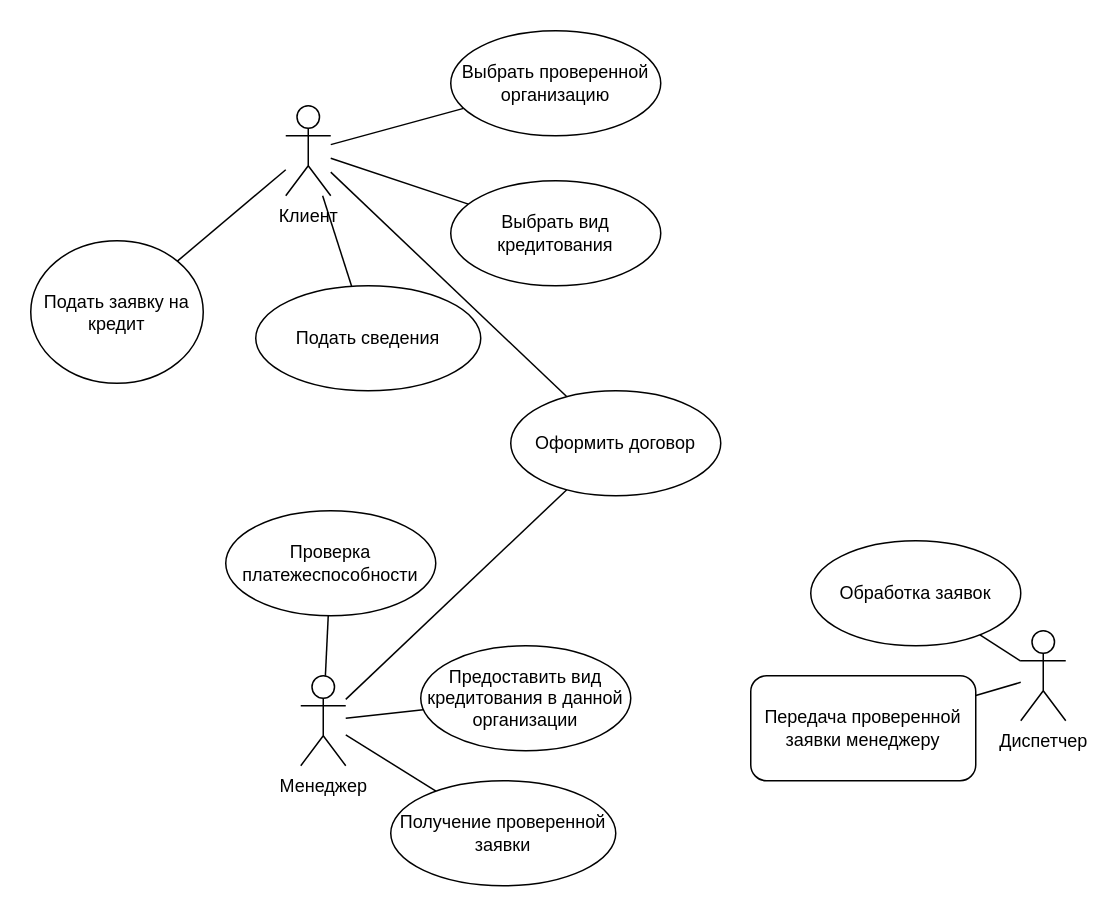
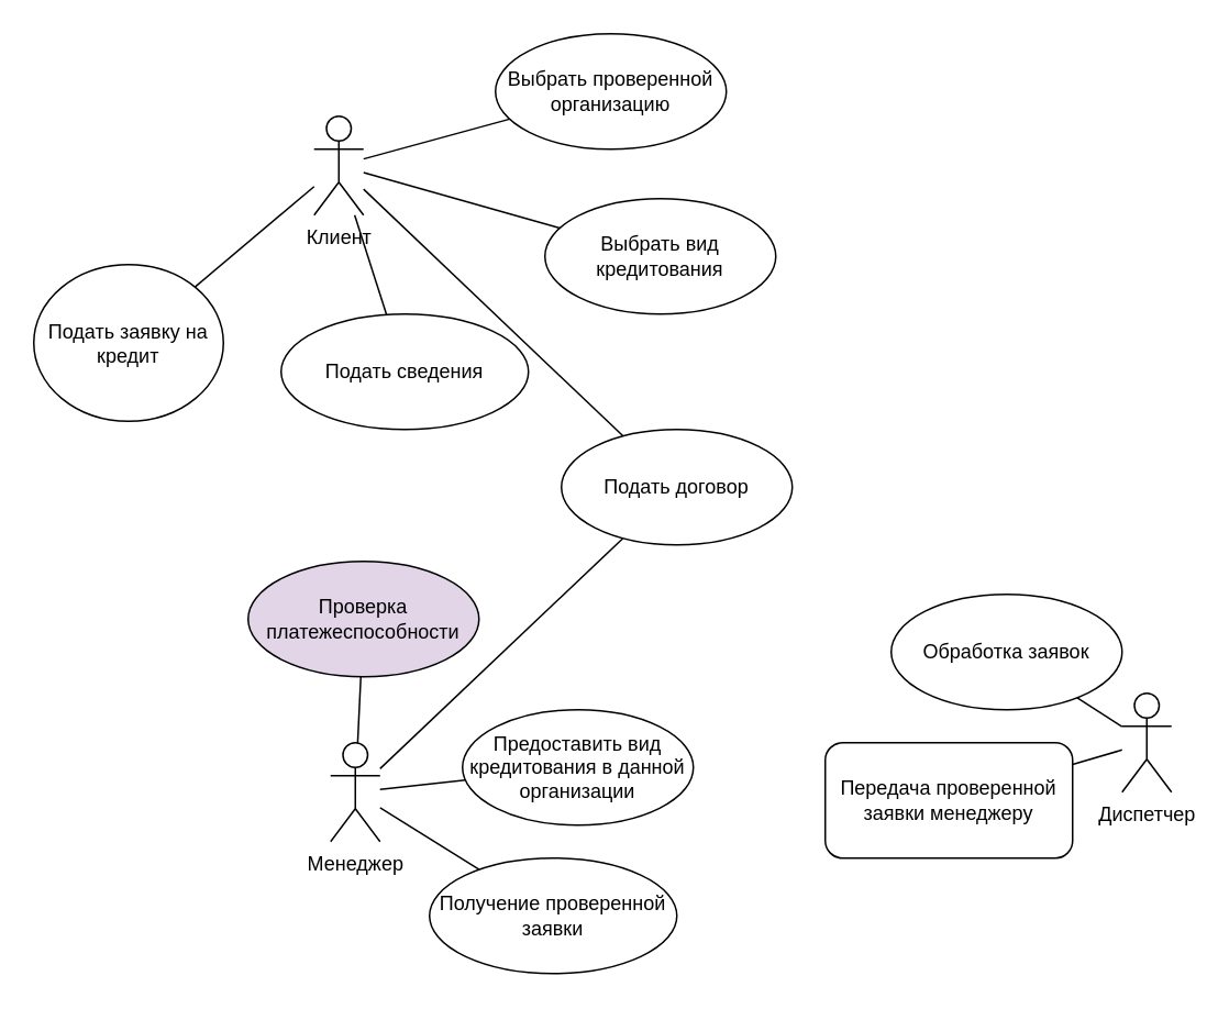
  <mxCell id="0" />
  <mxCell id="1" parent="0" />
  <mxCell id="2" style="rounded=0;orthogonalLoop=1;jettySize=auto;html=1;endArrow=none;endFill=0;" edge="1" parent="1" source="7" target="15"><mxGeometry relative="1" as="geometry"><mxPoint x="180" y="110" as="sourcePoint" /></mxGeometry></mxCell>
  <mxCell id="3" style="edgeStyle=none;rounded=0;orthogonalLoop=1;jettySize=auto;html=1;endArrow=none;endFill=0;" edge="1" parent="1" source="7" target="9"><mxGeometry relative="1" as="geometry" /></mxCell>
  <mxCell id="4" style="edgeStyle=none;rounded=0;orthogonalLoop=1;jettySize=auto;html=1;endArrow=none;endFill=0;" edge="1" parent="1" source="7" target="8"><mxGeometry relative="1" as="geometry" /></mxCell>
  <mxCell id="5" style="edgeStyle=none;rounded=0;orthogonalLoop=1;jettySize=auto;html=1;endArrow=none;endFill=0;" edge="1" parent="1" source="7" target="16"><mxGeometry relative="1" as="geometry" /></mxCell>
  <mxCell id="6" style="edgeStyle=none;rounded=0;orthogonalLoop=1;jettySize=auto;html=1;endArrow=none;endFill=0;" edge="1" parent="1" source="7" target="17"><mxGeometry relative="1" as="geometry" /></mxCell>
  <mxCell id="7" value="Клиент" style="shape=umlActor;verticalLabelPosition=bottom;verticalAlign=top;html=1;" vertex="1" parent="1"><mxGeometry x="190" y="70" width="30" height="60" as="geometry" /></mxCell>
  <mxCell id="8" value="Подать заявку на кредит" style="ellipse;whiteSpace=wrap;html=1;" vertex="1" parent="1"><mxGeometry x="20" y="160" width="115" height="95" as="geometry" /></mxCell>
  <mxCell id="9" value="Подать сведения" style="ellipse;whiteSpace=wrap;html=1;" vertex="1" parent="1"><mxGeometry x="170" y="190" width="150" height="70" as="geometry" /></mxCell>
  <mxCell id="10" style="edgeStyle=none;rounded=0;orthogonalLoop=1;jettySize=auto;html=1;endArrow=none;endFill=0;" edge="1" parent="1" source="14" target="15"><mxGeometry relative="1" as="geometry" /></mxCell>
  <mxCell id="11" style="edgeStyle=none;rounded=0;orthogonalLoop=1;jettySize=auto;html=1;endArrow=none;endFill=0;" edge="1" parent="1" source="14" target="18"><mxGeometry relative="1" as="geometry" /></mxCell>
  <mxCell id="12" style="edgeStyle=none;rounded=0;orthogonalLoop=1;jettySize=auto;html=1;endArrow=none;endFill=0;" edge="1" parent="1" source="14" target="19"><mxGeometry relative="1" as="geometry" /></mxCell>
  <mxCell id="13" style="edgeStyle=none;rounded=0;orthogonalLoop=1;jettySize=auto;html=1;endArrow=none;endFill=0;" edge="1" parent="1" source="14" target="25"><mxGeometry relative="1" as="geometry" /></mxCell>
  <mxCell id="14" value="Менеджер" style="shape=umlActor;verticalLabelPosition=bottom;verticalAlign=top;html=1;" vertex="1" parent="1"><mxGeometry x="200" y="450" width="30" height="60" as="geometry" /></mxCell>
- <mxCell id="15" value="Оформить договор" style="ellipse;whiteSpace=wrap;html=1;" vertex="1" parent="1"><mxGeometry x="340" y="260" width="140" height="70" as="geometry" /></mxCell>
+ <mxCell id="15" value="Подать договор" style="ellipse;whiteSpace=wrap;html=1;" vertex="1" parent="1"><mxGeometry x="340" y="260" width="140" height="70" as="geometry" /></mxCell>
  <mxCell id="16" value="Выбрать проверенной организацию" style="ellipse;whiteSpace=wrap;html=1;" vertex="1" parent="1"><mxGeometry x="300" y="20" width="140" height="70" as="geometry" /></mxCell>
- <mxCell id="17" value="Выбрать вид кредитования" style="ellipse;whiteSpace=wrap;html=1;" vertex="1" parent="1"><mxGeometry x="300" y="120" width="140" height="70" as="geometry" /></mxCell>
+ <mxCell id="17" value="Выбрать вид кредитования" style="ellipse;whiteSpace=wrap;html=1;" vertex="1" parent="1"><mxGeometry x="330" y="120" width="140" height="70" as="geometry" /></mxCell>
  <mxCell id="18" value="Предоставить вид кредитования в данной организации" style="ellipse;whiteSpace=wrap;html=1;" vertex="1" parent="1"><mxGeometry x="280" y="430" width="140" height="70" as="geometry" /></mxCell>
- <mxCell id="19" value="Проверка платежеспособности" style="ellipse;whiteSpace=wrap;html=1;" vertex="1" parent="1"><mxGeometry x="150" y="340" width="140" height="70" as="geometry" /></mxCell>
+ <mxCell id="19" value="Проверка платежеспособности" style="ellipse;whiteSpace=wrap;html=1;fillColor=#e1d5e7;" vertex="1" parent="1"><mxGeometry x="150" y="340" width="140" height="70" as="geometry" /></mxCell>
  <mxCell id="20" style="edgeStyle=none;rounded=0;orthogonalLoop=1;jettySize=auto;html=1;endArrow=none;endFill=0;" edge="1" parent="1" source="22" target="23"><mxGeometry relative="1" as="geometry" /></mxCell>
  <mxCell id="21" style="edgeStyle=none;rounded=0;orthogonalLoop=1;jettySize=auto;html=1;endArrow=none;endFill=0;" edge="1" parent="1" source="22" target="24"><mxGeometry relative="1" as="geometry" /></mxCell>
  <mxCell id="22" value="Диспетчер" style="shape=umlActor;verticalLabelPosition=bottom;verticalAlign=top;html=1;" vertex="1" parent="1"><mxGeometry x="680" y="420" width="30" height="60" as="geometry" /></mxCell>
  <mxCell id="23" value="Обработка заявок" style="ellipse;whiteSpace=wrap;html=1;" vertex="1" parent="1"><mxGeometry x="540" y="360" width="140" height="70" as="geometry" /></mxCell>
  <mxCell id="24" value="Передача проверенной заявки менеджеру" style="whiteSpace=wrap;html=1;rounded=1;" vertex="1" parent="1"><mxGeometry x="500" y="450" width="150" height="70" as="geometry" /></mxCell>
  <mxCell id="25" value="Получение проверенной заявки" style="ellipse;whiteSpace=wrap;html=1;" vertex="1" parent="1"><mxGeometry x="260" y="520" width="150" height="70" as="geometry" /></mxCell>
